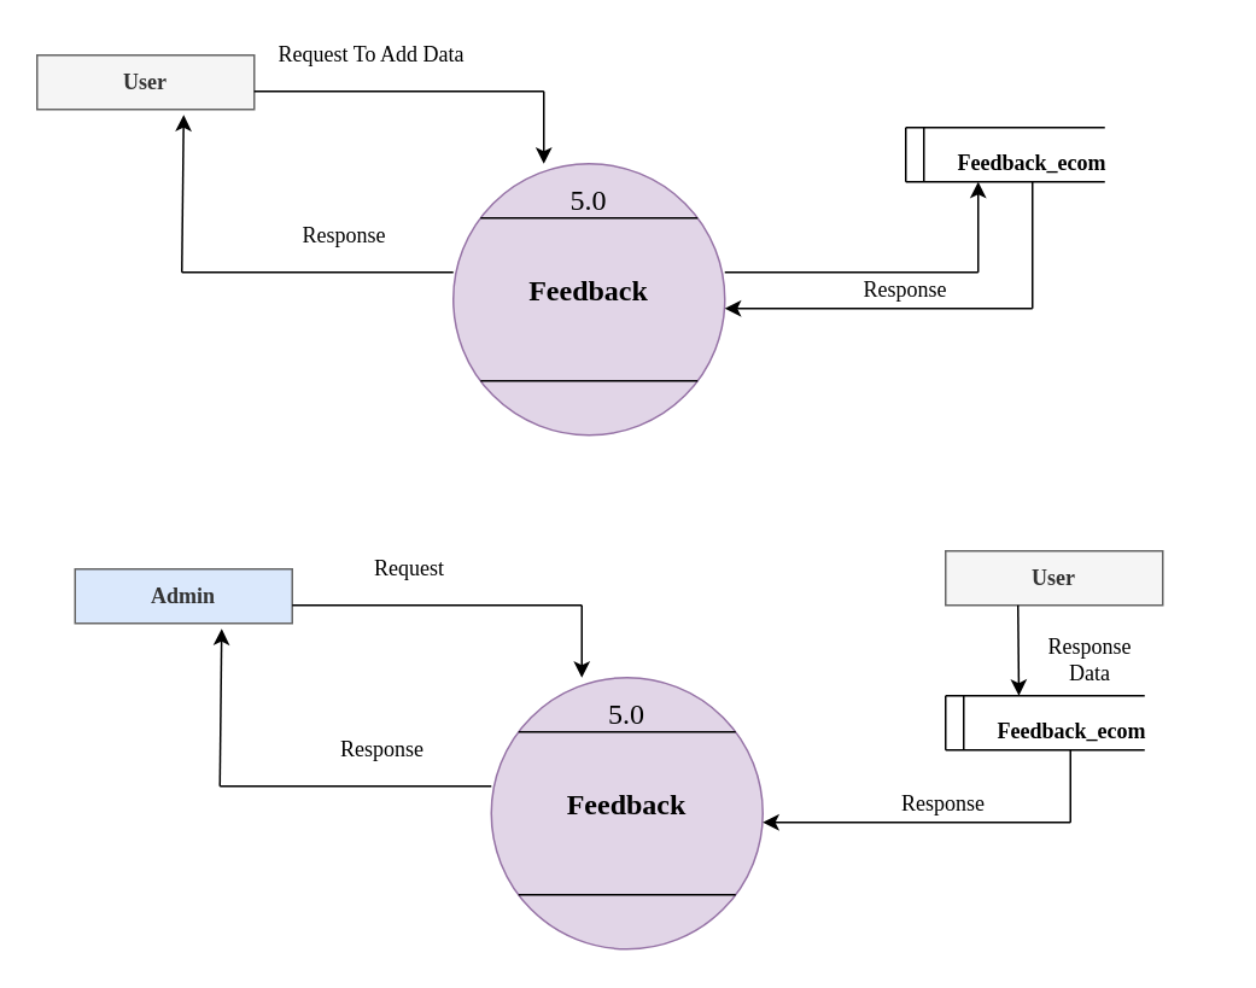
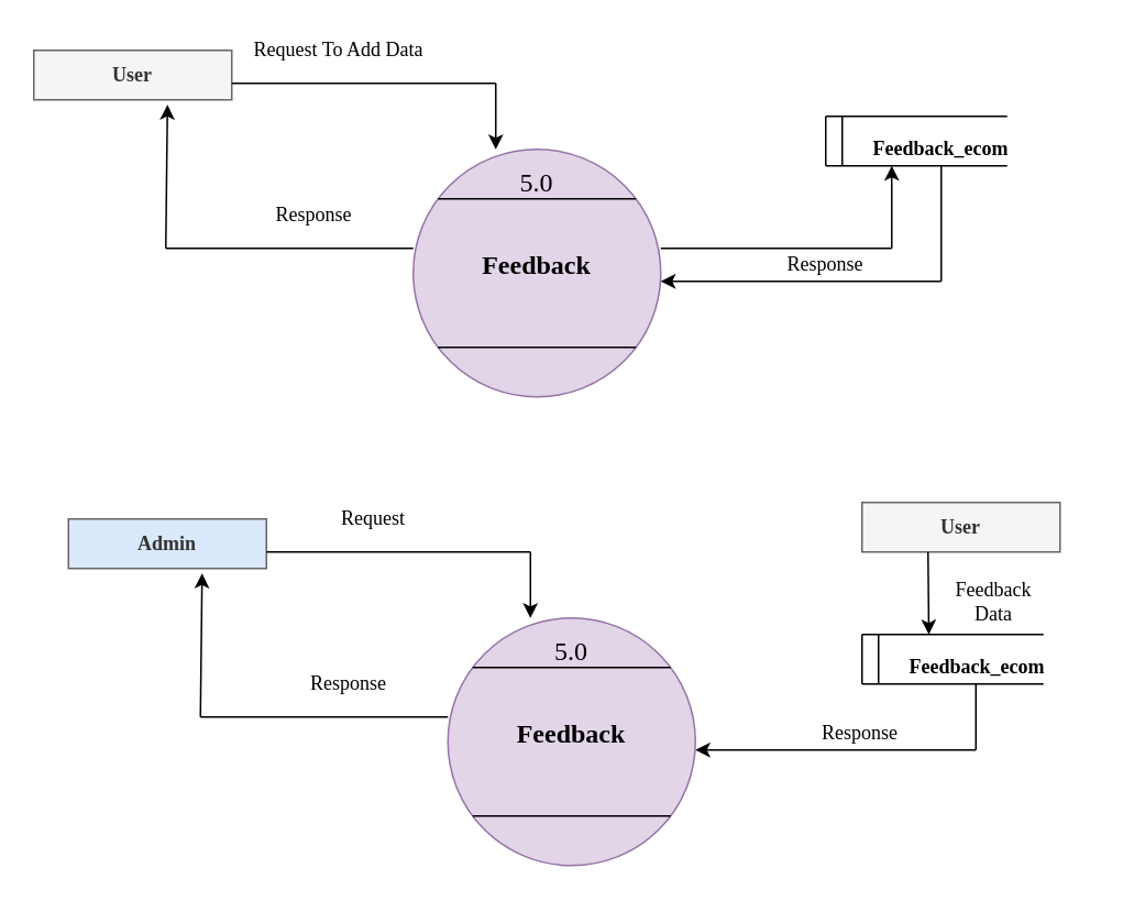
  <mxCell id="0" />
  <mxCell id="1" parent="0" />
  <mxCell id="2" value="" style="ellipse;whiteSpace=wrap;html=1;aspect=fixed;fontSize=16;fillColor=#e1d5e7;strokeColor=#9673a6;" parent="1" vertex="1"><mxGeometry x="250" y="90" width="150" height="150" as="geometry" /></mxCell>
  <mxCell id="3" value="" style="endArrow=none;html=1;fontSize=16;" parent="1" edge="1"><mxGeometry width="50" height="50" relative="1" as="geometry"><mxPoint x="265" y="120" as="sourcePoint" /><mxPoint x="385" y="120" as="targetPoint" /></mxGeometry></mxCell>
  <mxCell id="4" value="" style="endArrow=none;html=1;fontSize=16;" parent="1" edge="1"><mxGeometry width="50" height="50" relative="1" as="geometry"><mxPoint x="265" y="210" as="sourcePoint" /><mxPoint x="385" y="210" as="targetPoint" /></mxGeometry></mxCell>
  <mxCell id="5" value="5.0" style="text;html=1;strokeColor=none;fillColor=none;align=center;verticalAlign=middle;whiteSpace=wrap;rounded=0;fontSize=16;fontFamily=Lucida Console;" parent="1" vertex="1"><mxGeometry x="305" y="100" width="40" height="20" as="geometry" /></mxCell>
  <mxCell id="6" value="Feedback" style="text;html=1;strokeColor=none;fillColor=none;align=center;verticalAlign=middle;whiteSpace=wrap;rounded=0;fontFamily=Lucida Console;fontSize=16;fontStyle=1" parent="1" vertex="1"><mxGeometry x="305" y="150" width="40" height="20" as="geometry" /></mxCell>
  <mxCell id="7" value="&lt;b&gt;User&lt;/b&gt;" style="rounded=0;whiteSpace=wrap;html=1;fontFamily=Lucida Console;fontSize=12;fillColor=#f5f5f5;strokeColor=#666666;fontColor=#333333;" parent="1" vertex="1"><mxGeometry x="20" y="30" width="120" height="30" as="geometry" /></mxCell>
  <mxCell id="8" value="Request To Add Data" style="text;html=1;strokeColor=none;fillColor=none;align=center;verticalAlign=middle;whiteSpace=wrap;rounded=0;fontFamily=Lucida Console;fontSize=12;" parent="1" vertex="1"><mxGeometry x="150" y="20" width="110" height="20" as="geometry" /></mxCell>
  <mxCell id="9" value="" style="endArrow=none;html=1;fontFamily=Lucida Console;fontSize=12;" parent="1" edge="1"><mxGeometry width="50" height="50" relative="1" as="geometry"><mxPoint x="140" y="50" as="sourcePoint" /><mxPoint x="300" y="50" as="targetPoint" /></mxGeometry></mxCell>
  <mxCell id="10" value="" style="endArrow=classic;html=1;fontFamily=Lucida Console;fontSize=12;" parent="1" edge="1"><mxGeometry width="50" height="50" relative="1" as="geometry"><mxPoint x="300" y="50" as="sourcePoint" /><mxPoint x="300" y="90" as="targetPoint" /></mxGeometry></mxCell>
  <mxCell id="11" value="" style="endArrow=none;html=1;fontFamily=Lucida Console;fontSize=12;" parent="1" edge="1"><mxGeometry width="50" height="50" relative="1" as="geometry"><mxPoint x="100" y="150" as="sourcePoint" /><mxPoint x="250" y="150" as="targetPoint" /></mxGeometry></mxCell>
  <mxCell id="12" value="" style="endArrow=classic;html=1;fontFamily=Lucida Console;fontSize=12;entryX=0.675;entryY=1.1;entryDx=0;entryDy=0;entryPerimeter=0;" parent="1" target="7" edge="1"><mxGeometry width="50" height="50" relative="1" as="geometry"><mxPoint x="100" y="150" as="sourcePoint" /><mxPoint x="150" y="100" as="targetPoint" /></mxGeometry></mxCell>
  <mxCell id="13" value="Response" style="text;html=1;strokeColor=none;fillColor=none;align=center;verticalAlign=middle;whiteSpace=wrap;rounded=0;fontFamily=Lucida Console;fontSize=12;" parent="1" vertex="1"><mxGeometry x="170" y="120" width="40" height="20" as="geometry" /></mxCell>
  <mxCell id="14" value="" style="endArrow=none;html=1;fontFamily=Lucida Console;fontSize=12;" parent="1" edge="1"><mxGeometry width="50" height="50" relative="1" as="geometry"><mxPoint x="500" y="70" as="sourcePoint" /><mxPoint x="610" y="70" as="targetPoint" /></mxGeometry></mxCell>
  <mxCell id="15" value="" style="endArrow=none;html=1;fontFamily=Lucida Console;fontSize=12;" parent="1" edge="1"><mxGeometry width="50" height="50" relative="1" as="geometry"><mxPoint x="500" y="100" as="sourcePoint" /><mxPoint x="610" y="100" as="targetPoint" /></mxGeometry></mxCell>
  <mxCell id="16" value="" style="endArrow=none;html=1;fontFamily=Lucida Console;fontSize=12;" parent="1" edge="1"><mxGeometry width="50" height="50" relative="1" as="geometry"><mxPoint x="500" y="100" as="sourcePoint" /><mxPoint x="500" y="70" as="targetPoint" /></mxGeometry></mxCell>
  <mxCell id="17" value="" style="endArrow=none;html=1;fontFamily=Lucida Console;fontSize=12;" parent="1" edge="1"><mxGeometry width="50" height="50" relative="1" as="geometry"><mxPoint x="510" y="100" as="sourcePoint" /><mxPoint x="510" y="70" as="targetPoint" /></mxGeometry></mxCell>
  <mxCell id="18" value="&lt;b&gt;Feedback_ecom&lt;/b&gt;" style="text;html=1;strokeColor=none;fillColor=none;align=center;verticalAlign=middle;whiteSpace=wrap;rounded=0;fontFamily=Lucida Console;fontSize=12;" parent="1" vertex="1"><mxGeometry x="550" y="80" width="40" height="20" as="geometry" /></mxCell>
  <mxCell id="19" value="" style="endArrow=none;html=1;fontFamily=Lucida Console;fontSize=12;" parent="1" edge="1"><mxGeometry width="50" height="50" relative="1" as="geometry"><mxPoint x="400" y="150" as="sourcePoint" /><mxPoint x="540" y="150" as="targetPoint" /></mxGeometry></mxCell>
  <mxCell id="20" value="" style="endArrow=classic;html=1;fontFamily=Lucida Console;fontSize=12;" parent="1" edge="1"><mxGeometry width="50" height="50" relative="1" as="geometry"><mxPoint x="540" y="150" as="sourcePoint" /><mxPoint x="540" y="100" as="targetPoint" /></mxGeometry></mxCell>
  <mxCell id="21" value="" style="endArrow=none;html=1;fontFamily=Lucida Console;fontSize=12;" parent="1" edge="1"><mxGeometry width="50" height="50" relative="1" as="geometry"><mxPoint x="570" y="170" as="sourcePoint" /><mxPoint x="570" y="100" as="targetPoint" /></mxGeometry></mxCell>
  <mxCell id="22" value="" style="endArrow=classic;html=1;fontFamily=Lucida Console;fontSize=12;" parent="1" edge="1"><mxGeometry width="50" height="50" relative="1" as="geometry"><mxPoint x="570" y="170" as="sourcePoint" /><mxPoint x="400" y="170" as="targetPoint" /></mxGeometry></mxCell>
  <mxCell id="23" value="Response" style="text;html=1;strokeColor=none;fillColor=none;align=center;verticalAlign=middle;whiteSpace=wrap;rounded=0;fontFamily=Lucida Console;fontSize=12;" parent="1" vertex="1"><mxGeometry x="480" y="150" width="40" height="20" as="geometry" /></mxCell>
  <mxCell id="24" value="" style="ellipse;whiteSpace=wrap;html=1;aspect=fixed;fontSize=16;fillColor=#e1d5e7;strokeColor=#9673a6;" parent="1" vertex="1"><mxGeometry x="271" y="374" width="150" height="150" as="geometry" /></mxCell>
  <mxCell id="25" value="" style="endArrow=none;html=1;fontSize=16;" parent="1" edge="1"><mxGeometry width="50" height="50" relative="1" as="geometry"><mxPoint x="286" y="404" as="sourcePoint" /><mxPoint x="406" y="404" as="targetPoint" /></mxGeometry></mxCell>
  <mxCell id="26" value="" style="endArrow=none;html=1;fontSize=16;" parent="1" edge="1"><mxGeometry width="50" height="50" relative="1" as="geometry"><mxPoint x="286" y="494" as="sourcePoint" /><mxPoint x="406" y="494" as="targetPoint" /></mxGeometry></mxCell>
  <mxCell id="27" value="5.0" style="text;html=1;strokeColor=none;fillColor=none;align=center;verticalAlign=middle;whiteSpace=wrap;rounded=0;fontSize=16;fontFamily=Lucida Console;" parent="1" vertex="1"><mxGeometry x="326" y="384" width="40" height="20" as="geometry" /></mxCell>
  <mxCell id="28" value="Feedback" style="text;html=1;strokeColor=none;fillColor=none;align=center;verticalAlign=middle;whiteSpace=wrap;rounded=0;fontFamily=Lucida Console;fontSize=16;fontStyle=1" parent="1" vertex="1"><mxGeometry x="326" y="434" width="40" height="20" as="geometry" /></mxCell>
  <mxCell id="29" value="&lt;b&gt;Admin&lt;/b&gt;" style="rounded=0;whiteSpace=wrap;html=1;fontFamily=Lucida Console;fontSize=12;fillColor=#dae8fc;strokeColor=#666666;fontColor=#333333;" parent="1" vertex="1"><mxGeometry x="41" y="314" width="120" height="30" as="geometry" /></mxCell>
  <mxCell id="30" value="Request" style="text;html=1;strokeColor=none;fillColor=none;align=center;verticalAlign=middle;whiteSpace=wrap;rounded=0;fontFamily=Lucida Console;fontSize=12;" parent="1" vertex="1"><mxGeometry x="171" y="304" width="110" height="20" as="geometry" /></mxCell>
  <mxCell id="31" value="" style="endArrow=none;html=1;fontFamily=Lucida Console;fontSize=12;" parent="1" edge="1"><mxGeometry width="50" height="50" relative="1" as="geometry"><mxPoint x="161" y="334" as="sourcePoint" /><mxPoint x="321" y="334" as="targetPoint" /></mxGeometry></mxCell>
  <mxCell id="32" value="" style="endArrow=classic;html=1;fontFamily=Lucida Console;fontSize=12;" parent="1" edge="1"><mxGeometry width="50" height="50" relative="1" as="geometry"><mxPoint x="321" y="334" as="sourcePoint" /><mxPoint x="321" y="374" as="targetPoint" /></mxGeometry></mxCell>
  <mxCell id="33" value="" style="endArrow=none;html=1;fontFamily=Lucida Console;fontSize=12;" parent="1" edge="1"><mxGeometry width="50" height="50" relative="1" as="geometry"><mxPoint x="121" y="434" as="sourcePoint" /><mxPoint x="271" y="434" as="targetPoint" /></mxGeometry></mxCell>
  <mxCell id="34" value="" style="endArrow=classic;html=1;fontFamily=Lucida Console;fontSize=12;entryX=0.675;entryY=1.1;entryDx=0;entryDy=0;entryPerimeter=0;" parent="1" target="29" edge="1"><mxGeometry width="50" height="50" relative="1" as="geometry"><mxPoint x="121" y="434" as="sourcePoint" /><mxPoint x="171" y="384" as="targetPoint" /></mxGeometry></mxCell>
  <mxCell id="35" value="Response" style="text;html=1;strokeColor=none;fillColor=none;align=center;verticalAlign=middle;whiteSpace=wrap;rounded=0;fontFamily=Lucida Console;fontSize=12;" parent="1" vertex="1"><mxGeometry x="191" y="404" width="40" height="20" as="geometry" /></mxCell>
  <mxCell id="36" value="" style="endArrow=none;html=1;fontFamily=Lucida Console;fontSize=12;" parent="1" edge="1"><mxGeometry width="50" height="50" relative="1" as="geometry"><mxPoint x="522" y="384" as="sourcePoint" /><mxPoint x="632" y="384" as="targetPoint" /></mxGeometry></mxCell>
  <mxCell id="37" value="" style="endArrow=none;html=1;fontFamily=Lucida Console;fontSize=12;" parent="1" edge="1"><mxGeometry width="50" height="50" relative="1" as="geometry"><mxPoint x="522" y="414" as="sourcePoint" /><mxPoint x="632" y="414" as="targetPoint" /></mxGeometry></mxCell>
  <mxCell id="38" value="" style="endArrow=none;html=1;fontFamily=Lucida Console;fontSize=12;" parent="1" edge="1"><mxGeometry width="50" height="50" relative="1" as="geometry"><mxPoint x="522" y="414" as="sourcePoint" /><mxPoint x="522" y="384" as="targetPoint" /></mxGeometry></mxCell>
  <mxCell id="39" value="" style="endArrow=none;html=1;fontFamily=Lucida Console;fontSize=12;" parent="1" edge="1"><mxGeometry width="50" height="50" relative="1" as="geometry"><mxPoint x="532" y="414" as="sourcePoint" /><mxPoint x="532" y="384" as="targetPoint" /></mxGeometry></mxCell>
  <mxCell id="40" value="&lt;b&gt;Feedback_ecom&lt;/b&gt;" style="text;html=1;strokeColor=none;fillColor=none;align=center;verticalAlign=middle;whiteSpace=wrap;rounded=0;fontFamily=Lucida Console;fontSize=12;" parent="1" vertex="1"><mxGeometry x="572" y="394" width="40" height="20" as="geometry" /></mxCell>
  <mxCell id="41" value="" style="endArrow=none;html=1;fontFamily=Lucida Console;fontSize=12;" parent="1" edge="1"><mxGeometry width="50" height="50" relative="1" as="geometry"><mxPoint x="591" y="454" as="sourcePoint" /><mxPoint x="591" y="414" as="targetPoint" /></mxGeometry></mxCell>
  <mxCell id="42" value="" style="endArrow=classic;html=1;fontFamily=Lucida Console;fontSize=12;" parent="1" edge="1"><mxGeometry width="50" height="50" relative="1" as="geometry"><mxPoint x="591" y="454" as="sourcePoint" /><mxPoint x="421" y="454" as="targetPoint" /></mxGeometry></mxCell>
  <mxCell id="43" value="Response" style="text;html=1;strokeColor=none;fillColor=none;align=center;verticalAlign=middle;whiteSpace=wrap;rounded=0;fontFamily=Lucida Console;fontSize=12;" parent="1" vertex="1"><mxGeometry x="501" y="434" width="40" height="20" as="geometry" /></mxCell>
  <mxCell id="44" value="&lt;b&gt;User&lt;/b&gt;" style="rounded=0;whiteSpace=wrap;html=1;fontFamily=Lucida Console;fontSize=12;fillColor=#f5f5f5;strokeColor=#666666;fontColor=#333333;" parent="1" vertex="1"><mxGeometry x="522" y="304" width="120" height="30" as="geometry" /></mxCell>
- <mxCell id="45" value="Response&lt;br&gt;Data" style="text;html=1;strokeColor=none;fillColor=none;align=center;verticalAlign=middle;whiteSpace=wrap;rounded=0;fontFamily=Lucida Console;fontSize=12;" parent="1" vertex="1"><mxGeometry x="532" y="354" width="140" height="20" as="geometry" /></mxCell>
+ <mxCell id="45" value="Feedback&lt;br&gt;Data" style="text;html=1;strokeColor=none;fillColor=none;align=center;verticalAlign=middle;whiteSpace=wrap;rounded=0;fontFamily=Lucida Console;fontSize=12;" parent="1" vertex="1"><mxGeometry x="532" y="354" width="140" height="20" as="geometry" /></mxCell>
  <mxCell id="46" value="" style="endArrow=classic;html=1;fontFamily=Lucida Console;fontSize=12;" parent="1" edge="1"><mxGeometry width="50" height="50" relative="1" as="geometry"><mxPoint x="562" y="334" as="sourcePoint" /><mxPoint x="562.5" y="384" as="targetPoint" /></mxGeometry></mxCell>
